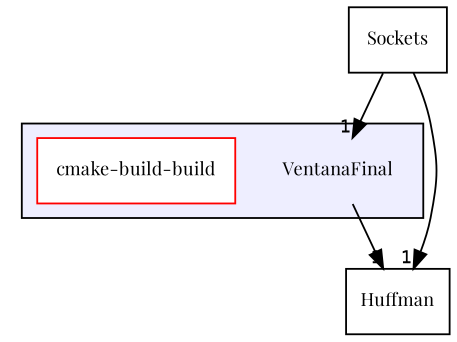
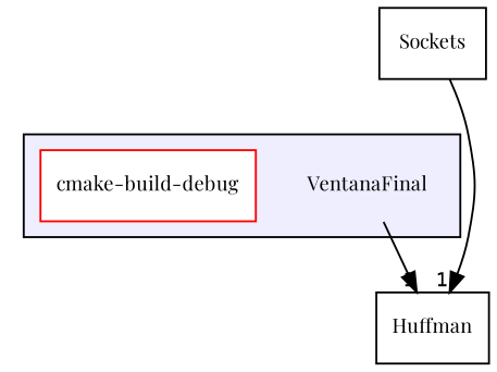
  digraph {
    compound=true
    fontname="Playfair Display"
    node [fontname="Playfair Display" fontsize=10 shape=box]
    edge [fontname="Playfair Display" headlabel=1 labeldistance=1.5 labelfontname=Helvetica labelfontsize=10]
    n1 [label=VentanaFinal shape=plaintext]
-   n2 [color=red fillcolor=white label="cmake-build-build" style=filled]
+   n2 [color=red fillcolor=white label="cmake-build-debug" style=filled]
    n3 [label=Huffman]
    n4 [label=Sockets]
    subgraph cluster_1 {
      bgcolor="#eeeeff"
      pencolor=black
      n1
      n2
    }
    n1 -> n3
-   n4 -> n1
    n4 -> n3
  }
